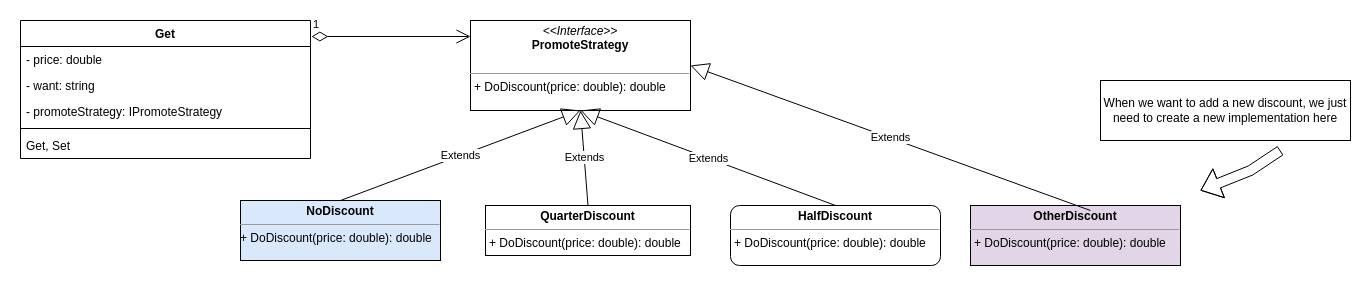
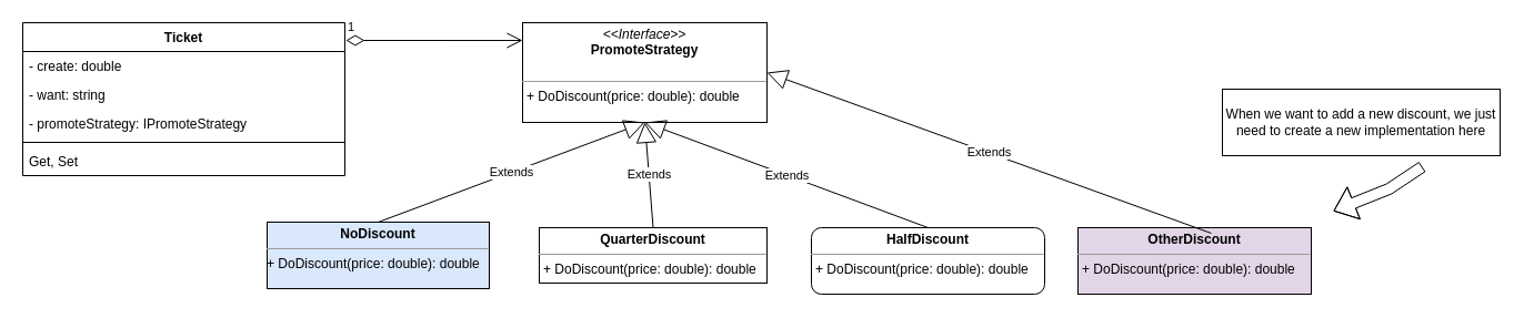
  <mxCell id="0" />
  <mxCell id="1" parent="0" />
- <mxCell id="2" value="Get" style="swimlane;fontStyle=1;align=center;verticalAlign=top;childLayout=stackLayout;horizontal=1;startSize=26;horizontalStack=0;resizeParent=1;resizeParentMax=0;resizeLast=0;collapsible=1;marginBottom=0;" vertex="1" parent="1"><mxGeometry x="20" y="20" width="290" height="138" as="geometry" /></mxCell>
- <mxCell id="3" value="- price: double" style="text;strokeColor=none;fillColor=none;align=left;verticalAlign=top;spacingLeft=4;spacingRight=4;overflow=hidden;rotatable=0;points=[[0,0.5],[1,0.5]];portConstraint=eastwest;" vertex="1" parent="2"><mxGeometry y="26" width="290" height="26" as="geometry" /></mxCell>
+ <mxCell id="2" value="Ticket" style="swimlane;fontStyle=1;align=center;verticalAlign=top;childLayout=stackLayout;horizontal=1;startSize=26;horizontalStack=0;resizeParent=1;resizeParentMax=0;resizeLast=0;collapsible=1;marginBottom=0;" vertex="1" parent="1"><mxGeometry x="20" y="20" width="290" height="138" as="geometry" /></mxCell>
+ <mxCell id="3" value="- create: double" style="text;strokeColor=none;fillColor=none;align=left;verticalAlign=top;spacingLeft=4;spacingRight=4;overflow=hidden;rotatable=0;points=[[0,0.5],[1,0.5]];portConstraint=eastwest;" vertex="1" parent="2"><mxGeometry y="26" width="290" height="26" as="geometry" /></mxCell>
  <mxCell id="4" value="- want: string" style="text;strokeColor=none;fillColor=none;align=left;verticalAlign=top;spacingLeft=4;spacingRight=4;overflow=hidden;rotatable=0;points=[[0,0.5],[1,0.5]];portConstraint=eastwest;" vertex="1" parent="2"><mxGeometry y="52" width="290" height="26" as="geometry" /></mxCell>
  <mxCell id="5" value="- promoteStrategy: IPromoteStrategy" style="text;strokeColor=none;fillColor=none;align=left;verticalAlign=top;spacingLeft=4;spacingRight=4;overflow=hidden;rotatable=0;points=[[0,0.5],[1,0.5]];portConstraint=eastwest;" vertex="1" parent="2"><mxGeometry y="78" width="290" height="26" as="geometry" /></mxCell>
  <mxCell id="6" value="" style="line;strokeWidth=1;fillColor=none;align=left;verticalAlign=middle;spacingTop=-1;spacingLeft=3;spacingRight=3;rotatable=0;labelPosition=right;points=[];portConstraint=eastwest;strokeColor=inherit;" vertex="1" parent="2"><mxGeometry y="104" width="290" height="8" as="geometry" /></mxCell>
  <mxCell id="7" value="Get, Set" style="text;strokeColor=none;fillColor=none;align=left;verticalAlign=top;spacingLeft=4;spacingRight=4;overflow=hidden;rotatable=0;points=[[0,0.5],[1,0.5]];portConstraint=eastwest;" vertex="1" parent="2"><mxGeometry y="112" width="290" height="26" as="geometry" /></mxCell>
  <mxCell id="8" value="&lt;p style=&quot;margin:0px;margin-top:4px;text-align:center;&quot;&gt;&lt;i&gt;&amp;lt;&amp;lt;Interface&amp;gt;&amp;gt;&lt;/i&gt;&lt;br&gt;&lt;b&gt;PromoteStrategy&lt;/b&gt;&lt;br&gt;&lt;/p&gt;&lt;p style=&quot;margin:0px;margin-left:4px;&quot;&gt;&lt;br&gt;&lt;/p&gt;&lt;hr size=&quot;1&quot;&gt;&lt;p style=&quot;margin:0px;margin-left:4px;&quot;&gt;+ DoDiscount(price: double): double&lt;br&gt;&lt;br&gt;&lt;/p&gt;" style="verticalAlign=top;align=left;overflow=fill;fontSize=12;fontFamily=Helvetica;html=1;" vertex="1" parent="1"><mxGeometry x="470" y="20" width="220" height="90" as="geometry" /></mxCell>
  <mxCell id="9" value="1" style="endArrow=open;html=1;endSize=12;startArrow=diamondThin;startSize=14;startFill=0;edgeStyle=orthogonalEdgeStyle;align=left;verticalAlign=bottom;rounded=0;exitX=1.003;exitY=0.116;exitDx=0;exitDy=0;exitPerimeter=0;entryX=0;entryY=0.178;entryDx=0;entryDy=0;entryPerimeter=0;" edge="1" parent="1" source="2" target="8"><mxGeometry x="-1" y="3" relative="1" as="geometry"><mxPoint x="250" y="210" as="sourcePoint" /><mxPoint x="410" y="80" as="targetPoint" /><Array as="points" /></mxGeometry></mxCell>
  <mxCell id="10" value="&lt;p style=&quot;margin:0px;margin-top:4px;text-align:center;&quot;&gt;&lt;b&gt;NoDiscount&lt;/b&gt;&lt;/p&gt;&lt;hr size=&quot;1&quot;&gt;+ DoDiscount(price: double): double&lt;br&gt;&lt;p style=&quot;margin:0px;margin-left:4px;&quot;&gt;&lt;/p&gt;&lt;p style=&quot;margin:0px;margin-left:4px;&quot;&gt;&lt;br&gt;&lt;/p&gt;" style="verticalAlign=top;align=left;overflow=fill;fontSize=12;fontFamily=Helvetica;html=1;fillColor=#dae8fc;" vertex="1" parent="1"><mxGeometry x="240" y="200" width="200" height="60" as="geometry" /></mxCell>
  <mxCell id="11" value="&lt;p style=&quot;margin:0px;margin-top:4px;text-align:center;&quot;&gt;&lt;b&gt;QuarterDiscount&lt;/b&gt;&lt;/p&gt;&lt;hr size=&quot;1&quot;&gt;&lt;p style=&quot;margin:0px;margin-left:4px;&quot;&gt;&lt;/p&gt;&lt;p style=&quot;margin:0px;margin-left:4px;&quot;&gt;+ DoDiscount(price: double): double&lt;br&gt;&lt;/p&gt;" style="verticalAlign=top;align=left;overflow=fill;fontSize=12;fontFamily=Helvetica;html=1;" vertex="1" parent="1"><mxGeometry x="485" y="205" width="205" height="50" as="geometry" /></mxCell>
  <mxCell id="12" value="&lt;p style=&quot;margin:0px;margin-top:4px;text-align:center;&quot;&gt;&lt;b&gt;HalfDiscount&lt;/b&gt;&lt;/p&gt;&lt;hr size=&quot;1&quot;&gt;&lt;p style=&quot;margin:0px;margin-left:4px;&quot;&gt;+ DoDiscount(price: double): double&lt;br&gt;&lt;/p&gt;" style="verticalAlign=top;align=left;overflow=fill;fontSize=12;fontFamily=Helvetica;html=1;rounded=1;" vertex="1" parent="1"><mxGeometry x="730" y="205" width="210" height="60" as="geometry" /></mxCell>
  <mxCell id="13" value="Extends" style="endArrow=block;endSize=16;endFill=0;html=1;rounded=0;exitX=0.5;exitY=0;exitDx=0;exitDy=0;entryX=0.5;entryY=1;entryDx=0;entryDy=0;" edge="1" parent="1" source="10" target="8"><mxGeometry width="160" relative="1" as="geometry"><mxPoint x="450" y="260" as="sourcePoint" /><mxPoint x="610" y="260" as="targetPoint" /></mxGeometry></mxCell>
  <mxCell id="14" value="Extends" style="endArrow=block;endSize=16;endFill=0;html=1;rounded=0;exitX=0.5;exitY=0;exitDx=0;exitDy=0;entryX=0.5;entryY=1;entryDx=0;entryDy=0;" edge="1" parent="1" source="11" target="8"><mxGeometry width="160" relative="1" as="geometry"><mxPoint x="355" y="200" as="sourcePoint" /><mxPoint x="590" y="120" as="targetPoint" /></mxGeometry></mxCell>
  <mxCell id="15" value="Extends" style="endArrow=block;endSize=16;endFill=0;html=1;rounded=0;exitX=0.5;exitY=0;exitDx=0;exitDy=0;entryX=0.5;entryY=1;entryDx=0;entryDy=0;" edge="1" parent="1" source="12" target="8"><mxGeometry width="160" relative="1" as="geometry"><mxPoint x="585" y="200" as="sourcePoint" /><mxPoint x="590" y="120" as="targetPoint" /></mxGeometry></mxCell>
  <mxCell id="16" value="&lt;p style=&quot;margin:0px;margin-top:4px;text-align:center;&quot;&gt;&lt;b&gt;OtherDiscount&lt;/b&gt;&lt;/p&gt;&lt;hr size=&quot;1&quot;&gt;&lt;p style=&quot;margin:0px;margin-left:4px;&quot;&gt;+ DoDiscount(price: double): double&lt;br&gt;&lt;/p&gt;" style="verticalAlign=top;align=left;overflow=fill;fontSize=12;fontFamily=Helvetica;html=1;fillColor=#e1d5e7;" vertex="1" parent="1"><mxGeometry x="970" y="205" width="210" height="60" as="geometry" /></mxCell>
  <mxCell id="17" value="Extends" style="endArrow=block;endSize=16;endFill=0;html=1;rounded=0;exitX=0.571;exitY=0.083;exitDx=0;exitDy=0;entryX=1;entryY=0.5;entryDx=0;entryDy=0;exitPerimeter=0;" edge="1" parent="1" source="16" target="8"><mxGeometry width="160" relative="1" as="geometry"><mxPoint x="845" y="215" as="sourcePoint" /><mxPoint x="590" y="120" as="targetPoint" /></mxGeometry></mxCell>
  <mxCell id="18" value="When we want to add a new discount, we just need to create a new implementation here" style="rounded=0;whiteSpace=wrap;html=1;" vertex="1" parent="1"><mxGeometry x="1100" y="80" width="250" height="60" as="geometry" /></mxCell>
  <mxCell id="19" value="" style="shape=flexArrow;endArrow=classic;html=1;rounded=0;" edge="1" parent="1"><mxGeometry width="50" height="50" relative="1" as="geometry"><mxPoint x="1280" y="150" as="sourcePoint" /><mxPoint x="1200" y="190" as="targetPoint" /><Array as="points"><mxPoint x="1250" y="170" /></Array></mxGeometry></mxCell>
